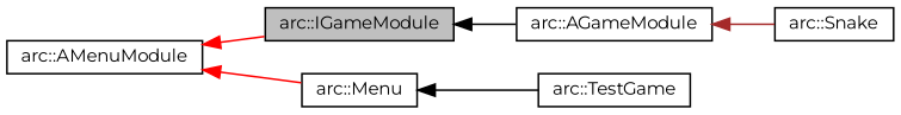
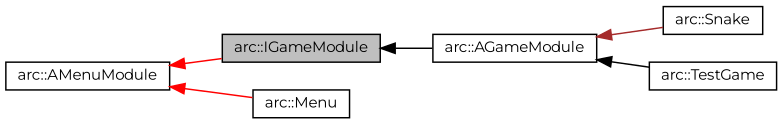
  digraph {
    fontname=Montserrat
    rankdir=LR
    node [color=black fillcolor=white fontname=Montserrat fontsize=10 shape=record style=filled]
    edge [color=black dir=back fontname=Montserrat fontsize=10 labelfontname=Helvetica labelfontsize=10 style=solid]
    n1 [fillcolor=grey75 fontcolor=black height=0.2 label="arc::IGameModule" width=0.4]
    n2 [height=0.2 label="arc::AGameModule" width=0.4]
    n3 [height=0.2 label="arc::Snake" width=0.4]
    n4 [height=0.2 label="arc::TestGame" width=0.4]
    n5 [height=0.2 label="arc::AMenuModule" width=0.4]
    n6 [height=0.2 label="arc::Menu" width=0.4]
    n1 -> n2
    n2 -> n3 [color=brown]
-   n6 -> n4
+   n2 -> n4
    n5 -> n1 [color=red]
    n5 -> n6 [color=red]
  }
